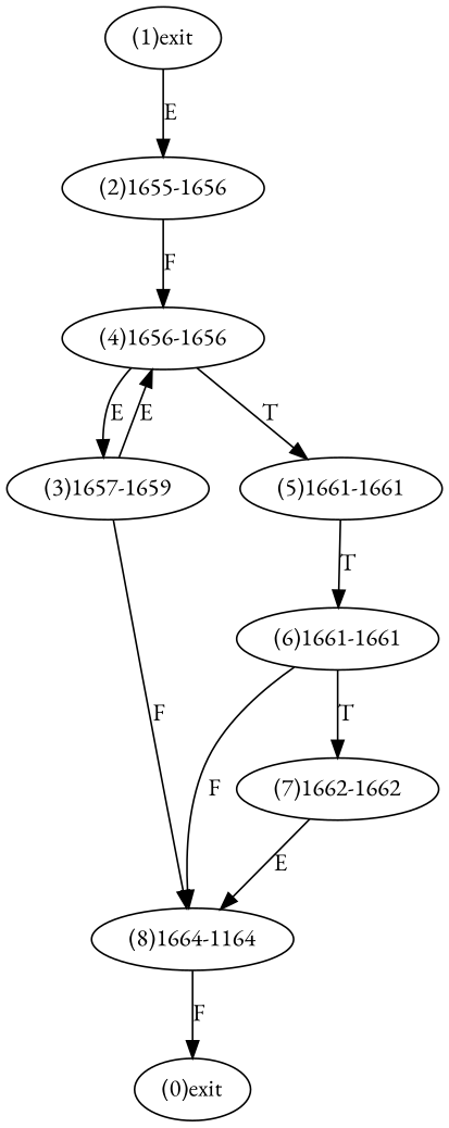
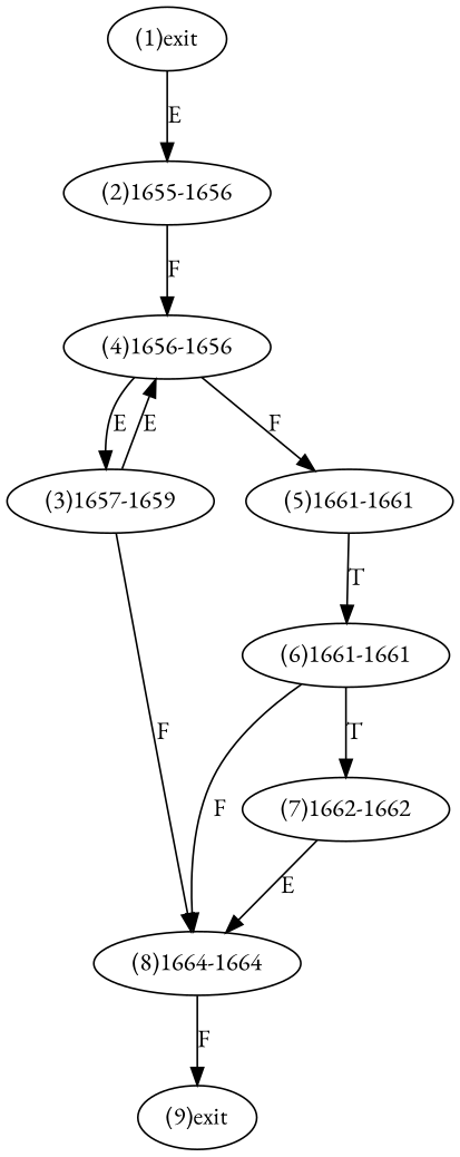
  digraph {
    fontname="EB Garamond"
    node [fontname="EB Garamond"]
    edge [fontname="EB Garamond"]
    n1 [label="(1)exit"]
    n2 [label="(2)1655-1656"]
    n3 [label="(4)1656-1656"]
    n4 [label="(3)1657-1659"]
    n5 [label="(5)1661-1661"]
-   n6 [label="(8)1664-1164"]
+   n6 [label="(8)1664-1664"]
    n7 [label="(6)1661-1661"]
    n8 [label="(7)1662-1662"]
-   n9 [label="(0)exit"]
+   n9 [label="(9)exit"]
    n1 -> n2 [label=E]
    n2 -> n3 [label=F]
    n3 -> n4 [label=E]
-   n3 -> n5 [label=T]
+   n3 -> n5 [label=F]
    n4 -> n3 [label=E]
    n4 -> n6 [label=F]
    n5 -> n7 [label=T]
    n6 -> n9 [label=F]
    n7 -> n6 [label=F]
    n7 -> n8 [label=T]
    n8 -> n6 [label=E]
  }
